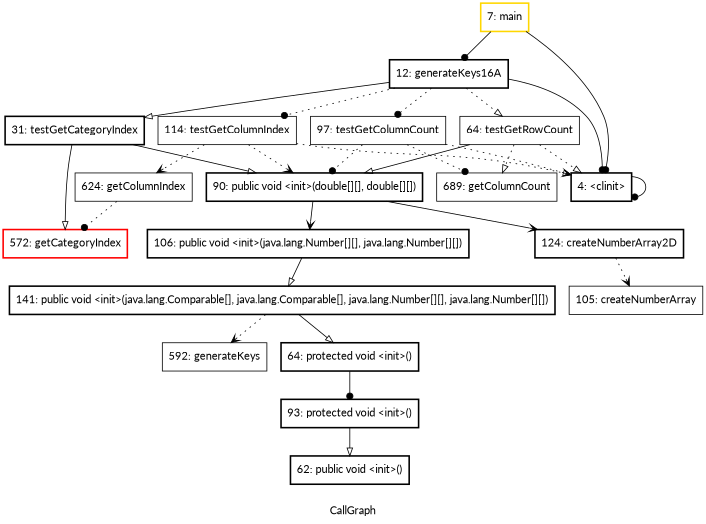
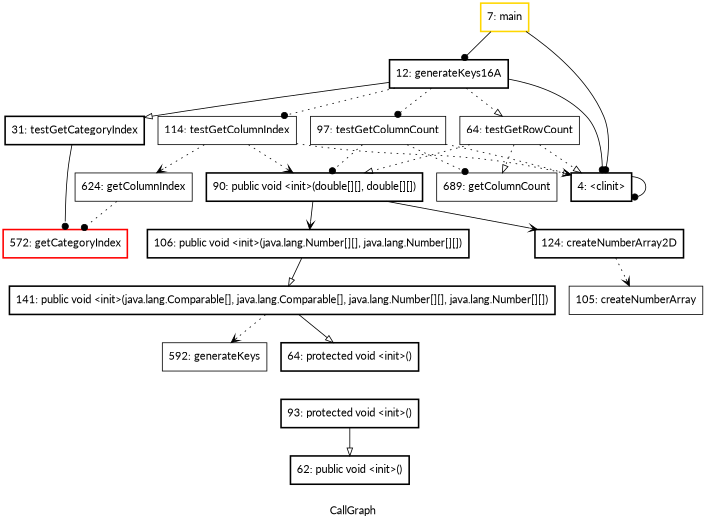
  digraph {
    fontname=Lato
    label=CallGraph
    node [fontname=Lato shape=box style=bold]
    edge [arrowhead=onormal fontname=Lato style=dotted]
    "7: main" [color=gold]
    "4: <clinit>"
    n3 [label="12: generateKeys16A"]
    "31: testGetCategoryIndex"
    "64: testGetRowCount" [style=""]
    "114: testGetColumnIndex" [style=""]
    "97: testGetColumnCount" [style=""]
    "572: getCategoryIndex" [color=red]
    "90: public void <init>(double[][], double[][])"
    "689: getColumnCount" [style=""]
    "624: getColumnIndex" [style=""]
    "124: createNumberArray2D"
    "106: public void <init>(java.lang.Number[][], java.lang.Number[][])"
    "105: createNumberArray" [style=""]
    "141: public void <init>(java.lang.Comparable[], java.lang.Comparable[], java.lang.Number[][], java.lang.Number[][])"
    "592: generateKeys" [style=""]
    "64: protected void <init>()"
    "93: protected void <init>()"
    "62: public void <init>()"
    "7: main" -> "4: <clinit>" [arrowhead=dot style=""]
    "7: main" -> n3 [arrowhead=dot style=""]
    "4: <clinit>" -> "4: <clinit>" [arrowhead=dot style=""]
    n3 -> "4: <clinit>" [arrowhead=dot style=""]
    n3 -> "31: testGetCategoryIndex" [style=""]
    n3 -> "64: testGetRowCount"
    n3 -> "114: testGetColumnIndex" [arrowhead=dot]
    n3 -> "97: testGetColumnCount" [arrowhead=dot]
-   "31: testGetCategoryIndex" -> "572: getCategoryIndex" [style=""]
-   "31: testGetCategoryIndex" -> "90: public void <init>(double[][], double[][])" [style=""]
+   "31: testGetCategoryIndex" -> "572: getCategoryIndex" [arrowhead=dot style=""]
    "64: testGetRowCount" -> "4: <clinit>"
-   "64: testGetRowCount" -> "90: public void <init>(double[][], double[][])" [style=solid]
+   "64: testGetRowCount" -> "90: public void <init>(double[][], double[][])"
    "64: testGetRowCount" -> "689: getColumnCount"
    "114: testGetColumnIndex" -> "4: <clinit>" [arrowhead=vee]
    "114: testGetColumnIndex" -> "90: public void <init>(double[][], double[][])" [arrowhead=vee]
    "114: testGetColumnIndex" -> "624: getColumnIndex" [arrowhead=vee]
    "97: testGetColumnCount" -> "4: <clinit>"
    "97: testGetColumnCount" -> "90: public void <init>(double[][], double[][])" [arrowhead=dot]
    "97: testGetColumnCount" -> "689: getColumnCount" [arrowhead=dot]
    "90: public void <init>(double[][], double[][])" -> "124: createNumberArray2D" [arrowhead=vee style=""]
    "90: public void <init>(double[][], double[][])" -> "106: public void <init>(java.lang.Number[][], java.lang.Number[][])" [arrowhead=vee style=""]
    "624: getColumnIndex" -> "572: getCategoryIndex" [arrowhead=dot]
    "124: createNumberArray2D" -> "105: createNumberArray" [arrowhead=vee]
    "106: public void <init>(java.lang.Number[][], java.lang.Number[][])" -> "141: public void <init>(java.lang.Comparable[], java.lang.Comparable[], java.lang.Number[][], java.lang.Number[][])" [style=""]
    "141: public void <init>(java.lang.Comparable[], java.lang.Comparable[], java.lang.Number[][], java.lang.Number[][])" -> "592: generateKeys" [arrowhead=vee]
    "141: public void <init>(java.lang.Comparable[], java.lang.Comparable[], java.lang.Number[][], java.lang.Number[][])" -> "64: protected void <init>()" [style=""]
-   "64: protected void <init>()" -> "93: protected void <init>()" [arrowhead=dot style=""]
    "93: protected void <init>()" -> "62: public void <init>()" [style=""]
  }
